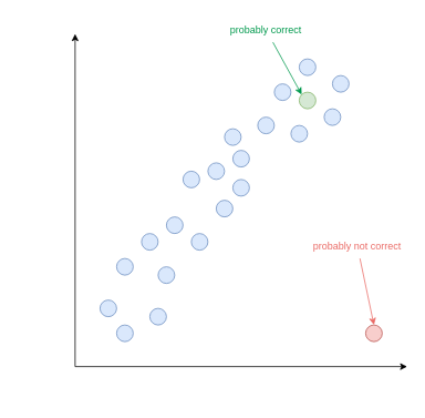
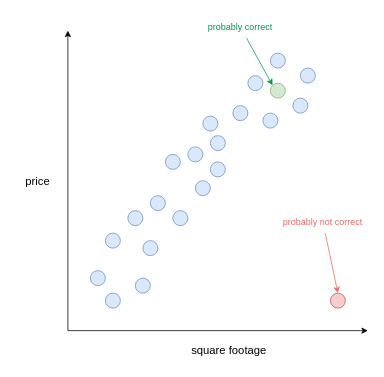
  <mxCell id="0" />
  <mxCell id="1" parent="0" />
  <mxCell id="2" value="" style="endArrow=classic;html=1;rounded=0;" parent="1" edge="1"><mxGeometry width="50" height="50" relative="1" as="geometry"><mxPoint x="90" y="440" as="sourcePoint" /><mxPoint x="90" y="40" as="targetPoint" /></mxGeometry></mxCell>
  <mxCell id="3" value="" style="endArrow=classic;html=1;rounded=0;" parent="1" edge="1"><mxGeometry width="50" height="50" relative="1" as="geometry"><mxPoint x="90" y="440" as="sourcePoint" /><mxPoint x="490" y="440" as="targetPoint" /></mxGeometry></mxCell>
+ <mxCell id="4" value="&lt;font style=&quot;font-size: 15px;&quot;&gt;square footage&lt;/font&gt;" style="text;html=1;align=center;verticalAlign=middle;whiteSpace=wrap;rounded=0;" parent="1" vertex="1"><mxGeometry x="250" y="450" width="110" height="30" as="geometry" /></mxCell>
+ <mxCell id="5" value="&lt;font style=&quot;font-size: 15px;&quot;&gt;price&lt;/font&gt;" style="text;html=1;align=center;verticalAlign=middle;whiteSpace=wrap;rounded=0;" parent="1" vertex="1"><mxGeometry x="20" y="225" width="60" height="30" as="geometry" /></mxCell>
  <mxCell id="6" value="" style="ellipse;whiteSpace=wrap;html=1;aspect=fixed;fillColor=#dae8fc;strokeColor=#6c8ebf;" parent="1" vertex="1"><mxGeometry x="140" y="390" width="20" height="20" as="geometry" /></mxCell>
  <mxCell id="7" value="" style="ellipse;whiteSpace=wrap;html=1;aspect=fixed;fillColor=#dae8fc;strokeColor=#6c8ebf;" parent="1" vertex="1"><mxGeometry x="120" y="360" width="20" height="20" as="geometry" /></mxCell>
  <mxCell id="8" value="" style="ellipse;whiteSpace=wrap;html=1;aspect=fixed;fillColor=#dae8fc;strokeColor=#6c8ebf;" parent="1" vertex="1"><mxGeometry x="180" y="370" width="20" height="20" as="geometry" /></mxCell>
  <mxCell id="9" value="" style="ellipse;whiteSpace=wrap;html=1;aspect=fixed;fillColor=#dae8fc;strokeColor=#6c8ebf;" parent="1" vertex="1"><mxGeometry x="140" y="310" width="20" height="20" as="geometry" /></mxCell>
  <mxCell id="10" value="" style="ellipse;whiteSpace=wrap;html=1;aspect=fixed;fillColor=#dae8fc;strokeColor=#6c8ebf;" parent="1" vertex="1"><mxGeometry x="190" y="320" width="20" height="20" as="geometry" /></mxCell>
  <mxCell id="11" value="" style="ellipse;whiteSpace=wrap;html=1;aspect=fixed;fillColor=#dae8fc;strokeColor=#6c8ebf;" parent="1" vertex="1"><mxGeometry x="170" y="280" width="20" height="20" as="geometry" /></mxCell>
  <mxCell id="12" value="" style="ellipse;whiteSpace=wrap;html=1;aspect=fixed;fillColor=#dae8fc;strokeColor=#6c8ebf;" parent="1" vertex="1"><mxGeometry x="230" y="280" width="20" height="20" as="geometry" /></mxCell>
  <mxCell id="13" value="" style="ellipse;whiteSpace=wrap;html=1;aspect=fixed;fillColor=#dae8fc;strokeColor=#6c8ebf;" parent="1" vertex="1"><mxGeometry x="200" y="260" width="20" height="20" as="geometry" /></mxCell>
  <mxCell id="14" value="" style="ellipse;whiteSpace=wrap;html=1;aspect=fixed;fillColor=#dae8fc;strokeColor=#6c8ebf;" parent="1" vertex="1"><mxGeometry x="260" y="240" width="20" height="20" as="geometry" /></mxCell>
  <mxCell id="15" value="" style="ellipse;whiteSpace=wrap;html=1;aspect=fixed;fillColor=#dae8fc;strokeColor=#6c8ebf;" parent="1" vertex="1"><mxGeometry x="220" y="205" width="20" height="20" as="geometry" /></mxCell>
  <mxCell id="16" value="" style="ellipse;whiteSpace=wrap;html=1;aspect=fixed;fillColor=#dae8fc;strokeColor=#6c8ebf;" parent="1" vertex="1"><mxGeometry x="280" y="215" width="20" height="20" as="geometry" /></mxCell>
  <mxCell id="17" value="" style="ellipse;whiteSpace=wrap;html=1;aspect=fixed;fillColor=#dae8fc;strokeColor=#6c8ebf;" parent="1" vertex="1"><mxGeometry x="250" y="195" width="20" height="20" as="geometry" /></mxCell>
  <mxCell id="18" value="" style="ellipse;whiteSpace=wrap;html=1;aspect=fixed;fillColor=#dae8fc;strokeColor=#6c8ebf;" parent="1" vertex="1"><mxGeometry x="270" y="154" width="20" height="20" as="geometry" /></mxCell>
  <mxCell id="19" value="" style="ellipse;whiteSpace=wrap;html=1;aspect=fixed;fillColor=#dae8fc;strokeColor=#6c8ebf;" parent="1" vertex="1"><mxGeometry x="280" y="180" width="20" height="20" as="geometry" /></mxCell>
  <mxCell id="20" value="" style="ellipse;whiteSpace=wrap;html=1;aspect=fixed;fillColor=#dae8fc;strokeColor=#6c8ebf;" parent="1" vertex="1"><mxGeometry x="310" y="140" width="20" height="20" as="geometry" /></mxCell>
  <mxCell id="21" value="" style="ellipse;whiteSpace=wrap;html=1;aspect=fixed;fillColor=#dae8fc;strokeColor=#6c8ebf;" parent="1" vertex="1"><mxGeometry x="330" y="100" width="20" height="20" as="geometry" /></mxCell>
  <mxCell id="22" value="" style="ellipse;whiteSpace=wrap;html=1;aspect=fixed;fillColor=#dae8fc;strokeColor=#6c8ebf;" parent="1" vertex="1"><mxGeometry x="350" y="150" width="20" height="20" as="geometry" /></mxCell>
  <mxCell id="23" value="" style="ellipse;whiteSpace=wrap;html=1;aspect=fixed;fillColor=#dae8fc;strokeColor=#6c8ebf;" parent="1" vertex="1"><mxGeometry x="360" y="70" width="20" height="20" as="geometry" /></mxCell>
  <mxCell id="24" value="" style="ellipse;whiteSpace=wrap;html=1;aspect=fixed;fillColor=#dae8fc;strokeColor=#6c8ebf;" parent="1" vertex="1"><mxGeometry x="390" y="130" width="20" height="20" as="geometry" /></mxCell>
  <mxCell id="25" value="" style="ellipse;whiteSpace=wrap;html=1;aspect=fixed;fillColor=#dae8fc;strokeColor=#6c8ebf;" parent="1" vertex="1"><mxGeometry x="400" y="90" width="20" height="20" as="geometry" /></mxCell>
  <mxCell id="26" value="" style="ellipse;whiteSpace=wrap;html=1;aspect=fixed;fillColor=#d5e8d4;strokeColor=#82b366;" vertex="1" parent="1"><mxGeometry x="360" y="110" width="20" height="20" as="geometry" /></mxCell>
  <mxCell id="27" style="rounded=0;orthogonalLoop=1;jettySize=auto;html=1;entryX=0;entryY=0;entryDx=0;entryDy=0;strokeColor=#00994D;" edge="1" parent="1" source="28" target="26"><mxGeometry relative="1" as="geometry" /></mxCell>
  <mxCell id="28" value="&lt;font color=&quot;#00994d&quot;&gt;probably correct&lt;/font&gt;" style="text;html=1;align=center;verticalAlign=middle;whiteSpace=wrap;rounded=0;" vertex="1" parent="1"><mxGeometry x="275" y="20" width="90" height="30" as="geometry" /></mxCell>
  <mxCell id="29" value="" style="ellipse;whiteSpace=wrap;html=1;aspect=fixed;fillColor=#f8cecc;strokeColor=#b85450;" vertex="1" parent="1"><mxGeometry x="440" y="390" width="20" height="20" as="geometry" /></mxCell>
  <mxCell id="30" style="rounded=0;orthogonalLoop=1;jettySize=auto;html=1;entryX=0.5;entryY=0;entryDx=0;entryDy=0;strokeColor=#EA6B66;" edge="1" parent="1" source="31" target="29"><mxGeometry relative="1" as="geometry" /></mxCell>
  <mxCell id="31" value="&lt;font color=&quot;#ea6b66&quot;&gt;probably not correct&lt;/font&gt;" style="text;html=1;align=center;verticalAlign=middle;whiteSpace=wrap;rounded=0;" vertex="1" parent="1"><mxGeometry x="370" y="280" width="120" height="30" as="geometry" /></mxCell>
